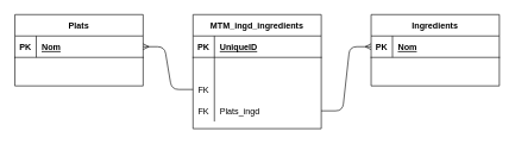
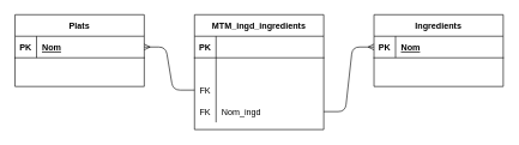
  <mxCell id="0" />
  <mxCell id="1" parent="0" />
  <mxCell id="2" value="Plats" style="shape=table;startSize=30;container=1;collapsible=1;childLayout=tableLayout;fixedRows=1;rowLines=0;fontStyle=1;align=center;resizeLast=1;" vertex="1" parent="1"><mxGeometry x="20" y="20" width="180" height="100" as="geometry" /></mxCell>
  <mxCell id="3" value="" style="shape=partialRectangle;collapsible=0;dropTarget=0;pointerEvents=0;fillColor=none;top=0;left=0;bottom=1;right=0;points=[[0,0.5],[1,0.5]];portConstraint=eastwest;" vertex="1" parent="2"><mxGeometry y="30" width="180" height="30" as="geometry" /></mxCell>
  <mxCell id="4" value="PK" style="shape=partialRectangle;connectable=0;fillColor=none;top=0;left=0;bottom=0;right=0;fontStyle=1;overflow=hidden;" vertex="1" parent="3"><mxGeometry width="30" height="30" as="geometry" /></mxCell>
  <mxCell id="5" value="Nom" style="shape=partialRectangle;connectable=0;fillColor=none;top=0;left=0;bottom=0;right=0;align=left;spacingLeft=6;fontStyle=5;overflow=hidden;" vertex="1" parent="3"><mxGeometry x="30" width="150" height="30" as="geometry" /></mxCell>
  <mxCell id="6" value="" style="shape=partialRectangle;collapsible=0;dropTarget=0;pointerEvents=0;fillColor=none;top=0;left=0;bottom=0;right=0;points=[[0,0.5],[1,0.5]];portConstraint=eastwest;" vertex="1" parent="2"><mxGeometry y="60" width="180" height="30" as="geometry" /></mxCell>
  <mxCell id="7" value="" style="shape=partialRectangle;connectable=0;fillColor=none;top=0;left=0;bottom=0;right=0;editable=1;overflow=hidden;" vertex="1" parent="6"><mxGeometry width="30" height="30" as="geometry" /></mxCell>
  <mxCell id="8" value="MTM_ingd_ingredients" style="shape=table;startSize=30;container=1;collapsible=1;childLayout=tableLayout;fixedRows=1;rowLines=0;fontStyle=1;align=center;resizeLast=1;" vertex="1" parent="1"><mxGeometry x="270" y="20" width="180" height="160" as="geometry" /></mxCell>
  <mxCell id="9" value="" style="shape=partialRectangle;collapsible=0;dropTarget=0;pointerEvents=0;fillColor=none;top=0;left=0;bottom=1;right=0;points=[[0,0.5],[1,0.5]];portConstraint=eastwest;" vertex="1" parent="8"><mxGeometry y="30" width="180" height="30" as="geometry" /></mxCell>
  <mxCell id="10" value="PK" style="shape=partialRectangle;connectable=0;fillColor=none;top=0;left=0;bottom=0;right=0;fontStyle=1;overflow=hidden;" vertex="1" parent="9"><mxGeometry width="30" height="30" as="geometry" /></mxCell>
- <mxCell id="11" value="UniqueID" style="shape=partialRectangle;connectable=0;fillColor=none;top=0;left=0;bottom=0;right=0;align=left;spacingLeft=6;fontStyle=5;overflow=hidden;" vertex="1" parent="9"><mxGeometry x="30" width="150" height="30" as="geometry" /></mxCell>
  <mxCell id="12" value="" style="shape=partialRectangle;collapsible=0;dropTarget=0;pointerEvents=0;fillColor=none;top=0;left=0;bottom=0;right=0;points=[[0,0.5],[1,0.5]];portConstraint=eastwest;" vertex="1" parent="8"><mxGeometry y="60" width="180" height="30" as="geometry" /></mxCell>
  <mxCell id="13" value="" style="shape=partialRectangle;connectable=0;fillColor=none;top=0;left=0;bottom=0;right=0;editable=1;overflow=hidden;" vertex="1" parent="12"><mxGeometry width="30" height="30" as="geometry" /></mxCell>
  <mxCell id="14" value="" style="shape=partialRectangle;collapsible=0;dropTarget=0;pointerEvents=0;fillColor=none;top=0;left=0;bottom=0;right=0;points=[[0,0.5],[1,0.5]];portConstraint=eastwest;" vertex="1" parent="8"><mxGeometry y="90" width="180" height="30" as="geometry" /></mxCell>
  <mxCell id="15" value="FK" style="shape=partialRectangle;connectable=0;fillColor=none;top=0;left=0;bottom=0;right=0;fontStyle=0;overflow=hidden;" vertex="1" parent="14"><mxGeometry width="30" height="30" as="geometry" /></mxCell>
  <mxCell id="16" value="" style="shape=partialRectangle;collapsible=0;dropTarget=0;pointerEvents=0;fillColor=none;top=0;left=0;bottom=0;right=0;points=[[0,0.5],[1,0.5]];portConstraint=eastwest;" vertex="1" parent="8"><mxGeometry y="120" width="180" height="30" as="geometry" /></mxCell>
  <mxCell id="17" value="FK" style="shape=partialRectangle;connectable=0;fillColor=none;top=0;left=0;bottom=0;right=0;fontStyle=0;overflow=hidden;" vertex="1" parent="16"><mxGeometry width="30" height="30" as="geometry" /></mxCell>
- <mxCell id="18" value="Plats_ingd" style="shape=partialRectangle;connectable=0;fillColor=none;top=0;left=0;bottom=0;right=0;align=left;spacingLeft=6;fontStyle=0;overflow=hidden;" vertex="1" parent="16"><mxGeometry x="30" width="150" height="30" as="geometry" /></mxCell>
+ <mxCell id="18" value="Nom_ingd" style="shape=partialRectangle;connectable=0;fillColor=none;top=0;left=0;bottom=0;right=0;align=left;spacingLeft=6;fontStyle=0;overflow=hidden;" vertex="1" parent="16"><mxGeometry x="30" width="150" height="30" as="geometry" /></mxCell>
  <mxCell id="19" value="Ingredients" style="shape=table;startSize=30;container=1;collapsible=1;childLayout=tableLayout;fixedRows=1;rowLines=0;fontStyle=1;align=center;resizeLast=1;" vertex="1" parent="1"><mxGeometry x="520" y="20" width="180" height="100" as="geometry" /></mxCell>
  <mxCell id="20" value="" style="shape=partialRectangle;collapsible=0;dropTarget=0;pointerEvents=0;fillColor=none;top=0;left=0;bottom=1;right=0;points=[[0,0.5],[1,0.5]];portConstraint=eastwest;" vertex="1" parent="19"><mxGeometry y="30" width="180" height="30" as="geometry" /></mxCell>
  <mxCell id="21" value="PK" style="shape=partialRectangle;connectable=0;fillColor=none;top=0;left=0;bottom=0;right=0;fontStyle=1;overflow=hidden;" vertex="1" parent="20"><mxGeometry width="30" height="30" as="geometry" /></mxCell>
  <mxCell id="22" value="Nom" style="shape=partialRectangle;connectable=0;fillColor=none;top=0;left=0;bottom=0;right=0;align=left;spacingLeft=6;fontStyle=5;overflow=hidden;" vertex="1" parent="20"><mxGeometry x="30" width="150" height="30" as="geometry" /></mxCell>
  <mxCell id="23" value="" style="shape=partialRectangle;collapsible=0;dropTarget=0;pointerEvents=0;fillColor=none;top=0;left=0;bottom=0;right=0;points=[[0,0.5],[1,0.5]];portConstraint=eastwest;" vertex="1" parent="19"><mxGeometry y="60" width="180" height="30" as="geometry" /></mxCell>
  <mxCell id="24" value="" style="shape=partialRectangle;connectable=0;fillColor=none;top=0;left=0;bottom=0;right=0;editable=1;overflow=hidden;" vertex="1" parent="23"><mxGeometry width="30" height="30" as="geometry" /></mxCell>
  <mxCell id="25" value="" style="edgeStyle=entityRelationEdgeStyle;fontSize=12;html=1;endArrow=ERmany;entryX=0;entryY=0.5;entryDx=0;entryDy=0;exitX=1;exitY=0.5;exitDx=0;exitDy=0;" edge="1" parent="1" source="16" target="20"><mxGeometry width="100" height="100" relative="1" as="geometry"><mxPoint x="180" y="320" as="sourcePoint" /><mxPoint x="280" y="220" as="targetPoint" /></mxGeometry></mxCell>
  <mxCell id="26" value="" style="edgeStyle=entityRelationEdgeStyle;fontSize=12;html=1;endArrow=ERmany;entryX=1;entryY=0.5;entryDx=0;entryDy=0;exitX=0;exitY=0.5;exitDx=0;exitDy=0;" edge="1" parent="1" source="14" target="3"><mxGeometry width="100" height="100" relative="1" as="geometry"><mxPoint x="310" y="290" as="sourcePoint" /><mxPoint x="410" y="190" as="targetPoint" /></mxGeometry></mxCell>
